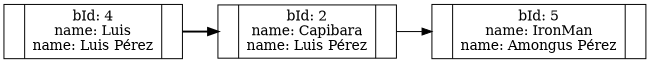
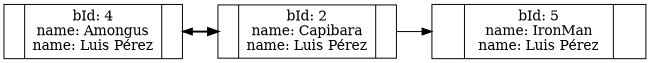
  digraph {
    rankdir=LR
    node [shape=record]
    edge [headport=f1 style=solid tailport=f2]
-   n1 [height=.1 label="{<f1>|bId: 4\nname: Luis\nname: Luis Pérez\n|<f2>}"]
+   n1 [height=.1 label="{<f1>|bId: 4\nname: Amongus\nname: Luis Pérez\n|<f2>}"]
    n2 [height=.1 label="{<f1>|bId: 2\nname: Capibara\nname: Luis Pérez\n|<f2>}"]
-   n3 [height=.1 label="{<f1>|bId: 5\nname: IronMan\nname: Amongus Pérez\n|<f2>}"]
+   n3 [height=.1 label="{<f1>|bId: 5\nname: IronMan\nname: Luis Pérez\n|<f2>}"]
    n1 -> n2 [style=bold]
+   n2 -> n1 [headport=f2 tailport=f1]
    n2 -> n3
  }
